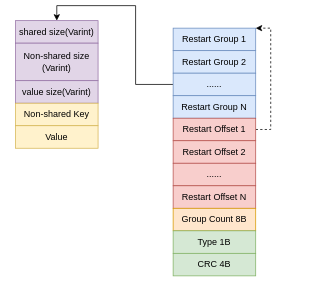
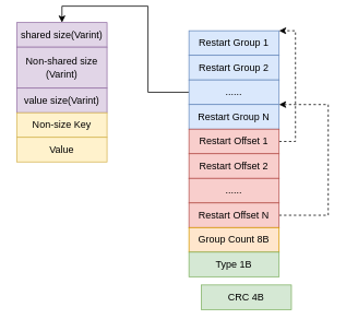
  <mxCell id="0" />
  <mxCell id="1" parent="0" />
  <mxCell id="2" value="Restart Group 1" style="rounded=0;whiteSpace=wrap;html=1;fillColor=#dae8fc;strokeColor=#6c8ebf;" vertex="1" parent="1"><mxGeometry x="230" y="30" width="110" height="30" as="geometry" /></mxCell>
  <mxCell id="3" value="Restart Group 2" style="rounded=0;whiteSpace=wrap;html=1;fillColor=#dae8fc;strokeColor=#6c8ebf;" vertex="1" parent="1"><mxGeometry x="230" y="60" width="110" height="30" as="geometry" /></mxCell>
  <mxCell id="4" style="edgeStyle=orthogonalEdgeStyle;rounded=0;orthogonalLoop=1;jettySize=auto;html=1;exitX=0;exitY=0.5;exitDx=0;exitDy=0;entryX=0.5;entryY=0;entryDx=0;entryDy=0;" edge="1" parent="1" source="5" target="16"><mxGeometry relative="1" as="geometry" /></mxCell>
  <mxCell id="5" value="......" style="rounded=0;whiteSpace=wrap;html=1;fillColor=#dae8fc;strokeColor=#6c8ebf;" vertex="1" parent="1"><mxGeometry x="230" y="90" width="110" height="30" as="geometry" /></mxCell>
  <mxCell id="6" value="Restart Group N" style="rounded=0;whiteSpace=wrap;html=1;fillColor=#dae8fc;strokeColor=#6c8ebf;" vertex="1" parent="1"><mxGeometry x="230" y="120" width="110" height="30" as="geometry" /></mxCell>
  <mxCell id="7" style="edgeStyle=orthogonalEdgeStyle;rounded=0;orthogonalLoop=1;jettySize=auto;html=1;exitX=1;exitY=0.5;exitDx=0;exitDy=0;entryX=1;entryY=0;entryDx=0;entryDy=0;dashed=1;" edge="1" parent="1" source="8" target="2"><mxGeometry relative="1" as="geometry"><Array as="points"><mxPoint x="360" y="165" /><mxPoint x="360" y="30" /></Array></mxGeometry></mxCell>
  <mxCell id="8" value="Restart Offset 1" style="rounded=0;whiteSpace=wrap;html=1;fillColor=#f8cecc;strokeColor=#b85450;" vertex="1" parent="1"><mxGeometry x="230" y="150" width="110" height="30" as="geometry" /></mxCell>
  <mxCell id="9" value="Restart Offset 2" style="rounded=0;whiteSpace=wrap;html=1;fillColor=#f8cecc;strokeColor=#b85450;" vertex="1" parent="1"><mxGeometry x="230" y="180" width="110" height="30" as="geometry" /></mxCell>
  <mxCell id="10" value="......" style="rounded=0;whiteSpace=wrap;html=1;fillColor=#f8cecc;strokeColor=#b85450;" vertex="1" parent="1"><mxGeometry x="230" y="210" width="110" height="30" as="geometry" /></mxCell>
+ <mxCell id="11" style="edgeStyle=orthogonalEdgeStyle;rounded=0;orthogonalLoop=1;jettySize=auto;html=1;exitX=1;exitY=0.5;exitDx=0;exitDy=0;entryX=1;entryY=0;entryDx=0;entryDy=0;dashed=1;" edge="1" parent="1" source="12" target="6"><mxGeometry relative="1" as="geometry"><Array as="points"><mxPoint x="400" y="255" /><mxPoint x="400" y="120" /></Array></mxGeometry></mxCell>
  <mxCell id="12" value="Restart Offset N" style="rounded=0;whiteSpace=wrap;html=1;fillColor=#f8cecc;strokeColor=#b85450;" vertex="1" parent="1"><mxGeometry x="230" y="240" width="110" height="30" as="geometry" /></mxCell>
  <mxCell id="13" value="Group Count 8B" style="rounded=0;whiteSpace=wrap;html=1;fillColor=#ffe6cc;strokeColor=#d79b00;" vertex="1" parent="1"><mxGeometry x="230" y="270" width="110" height="30" as="geometry" /></mxCell>
  <mxCell id="14" value="Type 1B" style="rounded=0;whiteSpace=wrap;html=1;fillColor=#d5e8d4;strokeColor=#82b366;" vertex="1" parent="1"><mxGeometry x="230" y="300" width="110" height="30" as="geometry" /></mxCell>
- <mxCell id="15" value="CRC 4B" style="rounded=0;whiteSpace=wrap;html=1;fillColor=#d5e8d4;strokeColor=#82b366;" vertex="1" parent="1"><mxGeometry x="230" y="330" width="110" height="30" as="geometry" /></mxCell>
+ <mxCell id="15" value="CRC 4B" style="rounded=0;whiteSpace=wrap;html=1;fillColor=#d5e8d4;strokeColor=#82b366;" vertex="1" parent="1"><mxGeometry x="245" y="340" width="110" height="30" as="geometry" /></mxCell>
  <mxCell id="16" value="shared size(Varint)" style="rounded=0;whiteSpace=wrap;html=1;fillColor=#e1d5e7;strokeColor=#9673a6;" vertex="1" parent="1"><mxGeometry x="20" y="20" width="110" height="30" as="geometry" /></mxCell>
  <mxCell id="17" value="Non-shared size&lt;br&gt;(Varint)" style="rounded=0;whiteSpace=wrap;html=1;fillColor=#e1d5e7;strokeColor=#9673a6;" vertex="1" parent="1"><mxGeometry x="20" y="50" width="110" height="50" as="geometry" /></mxCell>
  <mxCell id="18" value="value size(Varint)" style="rounded=0;whiteSpace=wrap;html=1;fillColor=#e1d5e7;strokeColor=#9673a6;" vertex="1" parent="1"><mxGeometry x="20" y="100" width="110" height="30" as="geometry" /></mxCell>
- <mxCell id="19" value="Non-shared Key" style="rounded=0;whiteSpace=wrap;html=1;fillColor=#fff2cc;strokeColor=#d6b656;" vertex="1" parent="1"><mxGeometry x="20" y="130" width="110" height="30" as="geometry" /></mxCell>
+ <mxCell id="19" value="Non-size Key" style="rounded=0;whiteSpace=wrap;html=1;fillColor=#fff2cc;strokeColor=#d6b656;" vertex="1" parent="1"><mxGeometry x="20" y="130" width="110" height="30" as="geometry" /></mxCell>
  <mxCell id="20" value="Value" style="rounded=0;whiteSpace=wrap;html=1;fillColor=#fff2cc;strokeColor=#d6b656;" vertex="1" parent="1"><mxGeometry x="20" y="160" width="110" height="30" as="geometry" /></mxCell>
